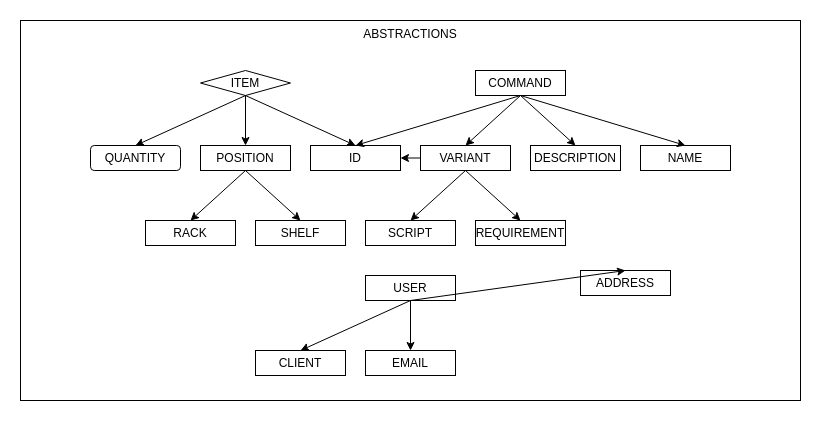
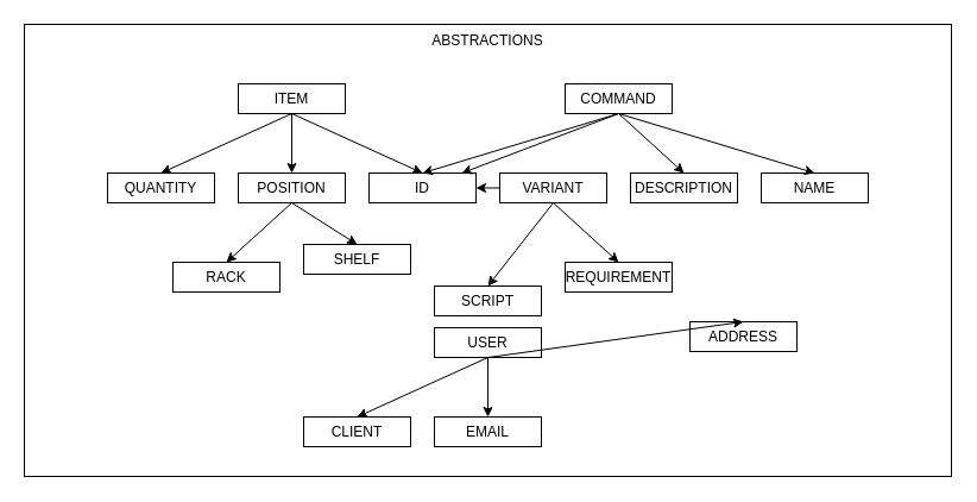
  <mxCell id="0" />
  <mxCell id="1" parent="0" />
  <mxCell id="2" value="ABSTRACTIONS" style="rounded=0;whiteSpace=wrap;html=1;verticalAlign=top;" parent="1" vertex="1"><mxGeometry x="20" y="20" width="780" height="380" as="geometry" /></mxCell>
  <mxCell id="3" value="ADDRESS" style="rounded=0;whiteSpace=wrap;html=1;imageWidth=24;" parent="1" vertex="1"><mxGeometry x="580" y="270" width="90" height="25" as="geometry" /></mxCell>
  <mxCell id="4" value="CLIENT" style="rounded=0;whiteSpace=wrap;html=1;imageWidth=24;" parent="1" vertex="1"><mxGeometry x="255" y="350" width="90" height="25" as="geometry" /></mxCell>
  <mxCell id="5" value="COMMAND" style="rounded=0;whiteSpace=wrap;html=1;imageWidth=24;" parent="1" vertex="1"><mxGeometry x="475" y="70" width="90" height="25" as="geometry" /></mxCell>
  <mxCell id="6" value="ID" style="rounded=0;whiteSpace=wrap;html=1;imageWidth=24;" parent="1" vertex="1"><mxGeometry x="310" y="145" width="90" height="25" as="geometry" /></mxCell>
  <mxCell id="7" value="EMAIL" style="rounded=0;whiteSpace=wrap;html=1;imageWidth=24;" parent="1" vertex="1"><mxGeometry x="365" y="350" width="90" height="25" as="geometry" /></mxCell>
  <mxCell id="8" value="DESCRIPTION" style="rounded=0;whiteSpace=wrap;html=1;imageWidth=24;" parent="1" vertex="1"><mxGeometry x="530" y="145" width="90" height="25" as="geometry" /></mxCell>
- <mxCell id="9" value="ITEM" style="rhombus;whiteSpace=wrap;html=1;imageWidth=24;" parent="1" vertex="1"><mxGeometry x="200" y="70" width="90" height="25" as="geometry" /></mxCell>
+ <mxCell id="9" value="ITEM" style="rounded=0;whiteSpace=wrap;html=1;imageWidth=24;" parent="1" vertex="1"><mxGeometry x="200" y="70" width="90" height="25" as="geometry" /></mxCell>
  <mxCell id="10" value="NAME" style="rounded=0;whiteSpace=wrap;html=1;imageWidth=24;" parent="1" vertex="1"><mxGeometry x="640" y="145" width="90" height="25" as="geometry" /></mxCell>
  <mxCell id="11" value="POSITION" style="rounded=0;whiteSpace=wrap;html=1;imageWidth=24;" parent="1" vertex="1"><mxGeometry x="200" y="145" width="90" height="25" as="geometry" /></mxCell>
- <mxCell id="12" value="QUANTITY" style="whiteSpace=wrap;html=1;imageWidth=24;rounded=1;" parent="1" vertex="1"><mxGeometry x="90" y="145" width="90" height="25" as="geometry" /></mxCell>
+ <mxCell id="12" value="QUANTITY" style="rounded=0;whiteSpace=wrap;html=1;imageWidth=24;" parent="1" vertex="1"><mxGeometry x="90" y="145" width="90" height="25" as="geometry" /></mxCell>
  <mxCell id="13" value="RACK" style="rounded=0;whiteSpace=wrap;html=1;imageWidth=24;" parent="1" vertex="1"><mxGeometry x="145" y="220" width="90" height="25" as="geometry" /></mxCell>
  <mxCell id="14" value="REQUIREMENT" style="rounded=0;whiteSpace=wrap;html=1;imageWidth=24;" parent="1" vertex="1"><mxGeometry x="475" y="220" width="90" height="25" as="geometry" /></mxCell>
- <mxCell id="15" value="SCRIPT" style="rounded=0;whiteSpace=wrap;html=1;imageWidth=24;" parent="1" vertex="1"><mxGeometry x="365" y="220" width="90" height="25" as="geometry" /></mxCell>
- <mxCell id="16" value="SHELF" style="rounded=0;whiteSpace=wrap;html=1;imageWidth=24;" parent="1" vertex="1"><mxGeometry x="255" y="220" width="90" height="25" as="geometry" /></mxCell>
+ <mxCell id="15" value="SCRIPT" style="rounded=0;whiteSpace=wrap;html=1;imageWidth=24;" parent="1" vertex="1"><mxGeometry x="365" y="240" width="90" height="25" as="geometry" /></mxCell>
+ <mxCell id="16" value="SHELF" style="rounded=0;whiteSpace=wrap;html=1;imageWidth=24;" parent="1" vertex="1"><mxGeometry x="255" y="205" width="90" height="25" as="geometry" /></mxCell>
  <mxCell id="17" value="USER" style="rounded=0;whiteSpace=wrap;html=1;imageWidth=24;" parent="1" vertex="1"><mxGeometry x="365" y="275" width="90" height="25" as="geometry" /></mxCell>
  <mxCell id="18" value="VARIANT" style="rounded=0;whiteSpace=wrap;html=1;imageWidth=24;" parent="1" vertex="1"><mxGeometry x="420" y="145" width="90" height="25" as="geometry" /></mxCell>
  <mxCell id="19" value="" style="endArrow=classic;html=1;exitX=0.5;exitY=1;exitDx=0;exitDy=0;entryX=0.5;entryY=0;entryDx=0;entryDy=0;" parent="1" source="5" target="10" edge="1"><mxGeometry width="50" height="50" relative="1" as="geometry"><mxPoint x="400" y="185" as="sourcePoint" /><mxPoint x="450" y="135" as="targetPoint" /></mxGeometry></mxCell>
  <mxCell id="20" value="" style="endArrow=classic;html=1;exitX=0.5;exitY=1;exitDx=0;exitDy=0;entryX=0.5;entryY=0;entryDx=0;entryDy=0;" parent="1" source="5" target="8" edge="1"><mxGeometry width="50" height="50" relative="1" as="geometry"><mxPoint x="400" y="185" as="sourcePoint" /><mxPoint x="450" y="135" as="targetPoint" /></mxGeometry></mxCell>
  <mxCell id="21" value="" style="endArrow=classic;html=1;exitX=0.5;exitY=1;exitDx=0;exitDy=0;entryX=0.5;entryY=0;entryDx=0;entryDy=0;" parent="1" source="9" target="6" edge="1"><mxGeometry width="50" height="50" relative="1" as="geometry"><mxPoint x="400" y="185" as="sourcePoint" /><mxPoint x="450" y="135" as="targetPoint" /></mxGeometry></mxCell>
  <mxCell id="22" value="" style="endArrow=classic;html=1;exitX=0.5;exitY=1;exitDx=0;exitDy=0;entryX=0.5;entryY=0;entryDx=0;entryDy=0;" parent="1" source="9" target="11" edge="1"><mxGeometry width="50" height="50" relative="1" as="geometry"><mxPoint x="380" y="85" as="sourcePoint" /><mxPoint x="430" y="35" as="targetPoint" /></mxGeometry></mxCell>
  <mxCell id="23" value="" style="endArrow=classic;html=1;exitX=0.5;exitY=1;exitDx=0;exitDy=0;entryX=0.5;entryY=0;entryDx=0;entryDy=0;" parent="1" source="9" target="12" edge="1"><mxGeometry width="50" height="50" relative="1" as="geometry"><mxPoint x="380" y="55" as="sourcePoint" /><mxPoint x="430" y="5" as="targetPoint" /></mxGeometry></mxCell>
  <mxCell id="24" value="" style="endArrow=classic;html=1;exitX=0.5;exitY=1;exitDx=0;exitDy=0;" parent="1" source="5" edge="1"><mxGeometry width="50" height="50" relative="1" as="geometry"><mxPoint x="380" y="80" as="sourcePoint" /><mxPoint x="355" y="145" as="targetPoint" /></mxGeometry></mxCell>
- <mxCell id="25" value="" style="endArrow=classic;html=1;exitX=0.5;exitY=1;exitDx=0;exitDy=0;entryX=0.5;entryY=0;entryDx=0;entryDy=0;" parent="1" source="5" target="18" edge="1"><mxGeometry width="50" height="50" relative="1" as="geometry"><mxPoint x="380" y="80" as="sourcePoint" /><mxPoint x="430" y="30" as="targetPoint" /></mxGeometry></mxCell>
+ <mxCell id="25" value="" style="endArrow=classic;html=1;exitX=0.5;exitY=1;exitDx=0;exitDy=0;" parent="1" source="5" target="6" edge="1"><mxGeometry width="50" height="50" relative="1" as="geometry"><mxPoint x="380" y="80" as="sourcePoint" /><mxPoint x="430" y="30" as="targetPoint" /></mxGeometry></mxCell>
  <mxCell id="26" value="" style="endArrow=classic;html=1;exitX=0.5;exitY=1;exitDx=0;exitDy=0;entryX=0.5;entryY=0;entryDx=0;entryDy=0;" parent="1" source="11" target="13" edge="1"><mxGeometry width="50" height="50" relative="1" as="geometry"><mxPoint x="380" y="115" as="sourcePoint" /><mxPoint x="430" y="65" as="targetPoint" /></mxGeometry></mxCell>
  <mxCell id="27" value="" style="endArrow=classic;html=1;entryX=0.5;entryY=0;entryDx=0;entryDy=0;exitX=0.5;exitY=1;exitDx=0;exitDy=0;" parent="1" source="11" target="16" edge="1"><mxGeometry width="50" height="50" relative="1" as="geometry"><mxPoint x="240" y="185" as="sourcePoint" /><mxPoint x="430" y="65" as="targetPoint" /></mxGeometry></mxCell>
  <mxCell id="28" value="" style="endArrow=classic;html=1;exitX=0.5;exitY=1;exitDx=0;exitDy=0;entryX=0.5;entryY=0;entryDx=0;entryDy=0;" parent="1" source="18" target="15" edge="1"><mxGeometry width="50" height="50" relative="1" as="geometry"><mxPoint x="160" y="115" as="sourcePoint" /><mxPoint x="210" y="65" as="targetPoint" /></mxGeometry></mxCell>
  <mxCell id="29" value="" style="endArrow=classic;html=1;exitX=0.5;exitY=1;exitDx=0;exitDy=0;entryX=0.5;entryY=0;entryDx=0;entryDy=0;" parent="1" source="18" target="14" edge="1"><mxGeometry width="50" height="50" relative="1" as="geometry"><mxPoint x="160" y="115" as="sourcePoint" /><mxPoint x="210" y="65" as="targetPoint" /></mxGeometry></mxCell>
  <mxCell id="30" value="" style="endArrow=classic;html=1;exitX=0.5;exitY=1;exitDx=0;exitDy=0;entryX=0.5;entryY=0;entryDx=0;entryDy=0;" parent="1" source="17" target="4" edge="1"><mxGeometry width="50" height="50" relative="1" as="geometry"><mxPoint x="495" y="470" as="sourcePoint" /><mxPoint x="545" y="420" as="targetPoint" /></mxGeometry></mxCell>
  <mxCell id="31" value="" style="endArrow=classic;html=1;exitX=0.5;exitY=1;exitDx=0;exitDy=0;entryX=0.5;entryY=0;entryDx=0;entryDy=0;" parent="1" source="17" target="7" edge="1"><mxGeometry width="50" height="50" relative="1" as="geometry"><mxPoint x="495" y="470" as="sourcePoint" /><mxPoint x="545" y="420" as="targetPoint" /></mxGeometry></mxCell>
  <mxCell id="32" value="" style="endArrow=classic;html=1;exitX=0.5;exitY=1;exitDx=0;exitDy=0;entryX=0.5;entryY=0;entryDx=0;entryDy=0;" parent="1" source="17" target="3" edge="1"><mxGeometry width="50" height="50" relative="1" as="geometry"><mxPoint x="495" y="470" as="sourcePoint" /><mxPoint x="545" y="420" as="targetPoint" /></mxGeometry></mxCell>
  <mxCell id="33" value="" style="endArrow=classic;html=1;exitX=0;exitY=0.5;exitDx=0;exitDy=0;entryX=1;entryY=0.5;entryDx=0;entryDy=0;" parent="1" source="18" target="6" edge="1"><mxGeometry width="50" height="50" relative="1" as="geometry"><mxPoint x="380" y="115" as="sourcePoint" /><mxPoint x="430" y="65" as="targetPoint" /></mxGeometry></mxCell>
